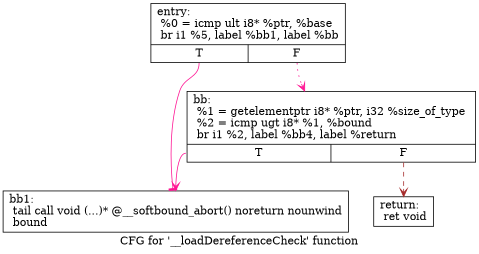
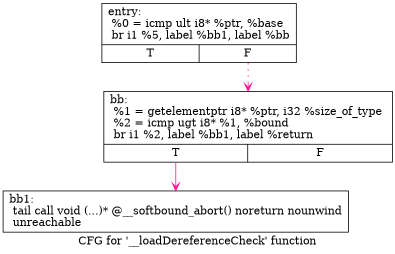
  digraph {
    label="CFG for '__loadDereferenceCheck' function"
    node [shape=record]
    edge [arrowhead=vee color=deeppink style=solid tailport=s0]
    n1 [label="{entry:\l  %0 = icmp ult i8* %ptr, %base    \l  br i1 %5, label %bb1, label %bb\l|{<s0>T|<s1>F}}"]
-   n2 [label="{bb1:    \l  tail call void (...)* @__softbound_abort() noreturn nounwind\l  bound\l}"]
-   n3 [label="{bb:    \l  %1 = getelementptr i8* %ptr, i32 %size_of_type    \l  %2 = icmp ugt i8* %1, %bound    \l  br i1 %2, label %bb4, label %return\l|{<s0>T|<s1>F}}"]
-   n4 [label="{return:    \l  ret void\l}"]
-   n1 -> n2 [arrowhead=tee]
+   n2 [label="{bb1:    \l  tail call void (...)* @__softbound_abort() noreturn nounwind\l  unreachable\l}"]
+   n3 [label="{bb:    \l  %1 = getelementptr i8* %ptr, i32 %size_of_type    \l  %2 = icmp ugt i8* %1, %bound    \l  br i1 %2, label %bb1, label %return\l|{<s0>T|<s1>F}}"]
    n1 -> n3 [style=dotted tailport=s1]
    n3 -> n2
-   n3 -> n4 [color=brown style=dashed tailport=s1]
  }
